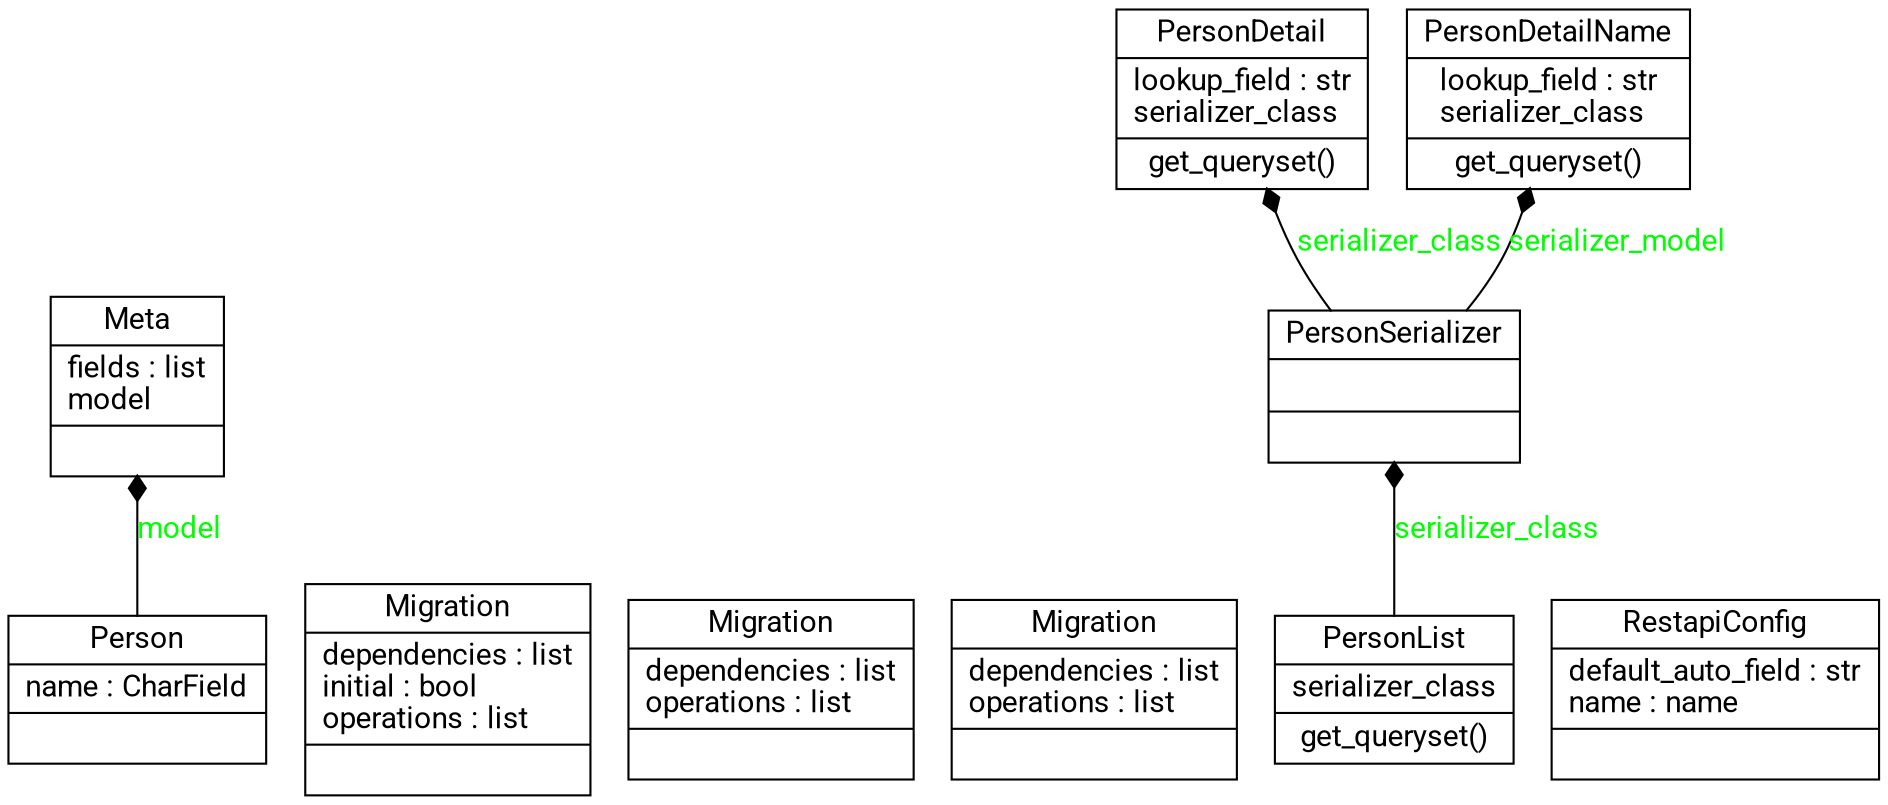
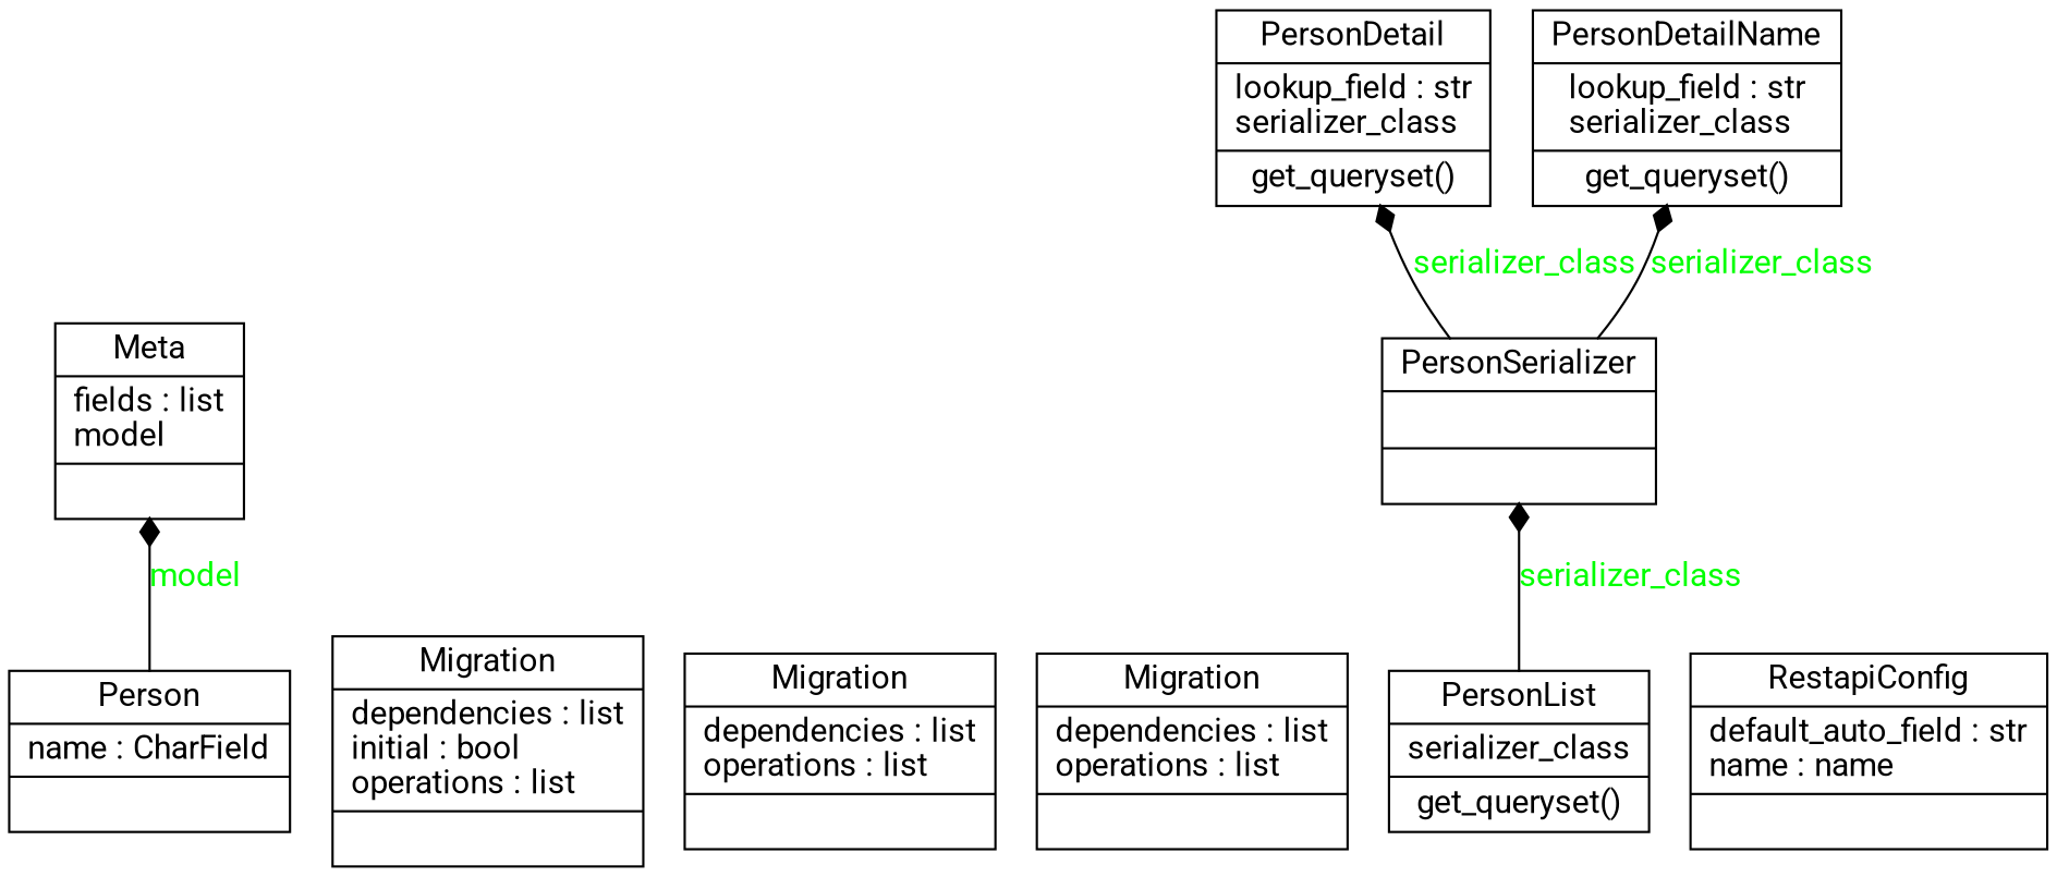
  digraph {
    fontname=Roboto
    rankdir=BT
    node [color=black fontcolor=black fontname=Roboto shape=record style=solid]
    edge [arrowhead=diamond arrowtail=none fontcolor=green fontname=Roboto style=solid]
    n1 [label=<{Meta|fields : list<br ALIGN="LEFT"/>model<br ALIGN="LEFT"/>|}>]
    n2 [label=<{Migration|dependencies : list<br ALIGN="LEFT"/>initial : bool<br ALIGN="LEFT"/>operations : list<br ALIGN="LEFT"/>|}>]
    n3 [label=<{Migration|dependencies : list<br ALIGN="LEFT"/>operations : list<br ALIGN="LEFT"/>|}>]
    n4 [label=<{Migration|dependencies : list<br ALIGN="LEFT"/>operations : list<br ALIGN="LEFT"/>|}>]
    n5 [label=<{Person|name : CharField<br ALIGN="LEFT"/>|}>]
    n6 [label=<{PersonDetail|lookup_field : str<br ALIGN="LEFT"/>serializer_class<br ALIGN="LEFT"/>|get_queryset()<br ALIGN="LEFT"/>}>]
    n7 [label=<{PersonDetailName|lookup_field : str<br ALIGN="LEFT"/>serializer_class<br ALIGN="LEFT"/>|get_queryset()<br ALIGN="LEFT"/>}>]
    n8 [label=<{PersonList|serializer_class<br ALIGN="LEFT"/>|get_queryset()<br ALIGN="LEFT"/>}>]
    n9 [label=<{PersonSerializer|<br ALIGN="LEFT"/>|}>]
    n10 [label=<{RestapiConfig|default_auto_field : str<br ALIGN="LEFT"/>name : name<br ALIGN="LEFT"/>|}>]
    n5 -> n1 [label=model]
    n8 -> n9 [label=serializer_class]
    n9 -> n6 [label=serializer_class]
-   n9 -> n7 [label=serializer_model]
+   n9 -> n7 [label=serializer_class]
  }
